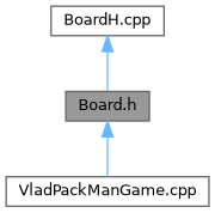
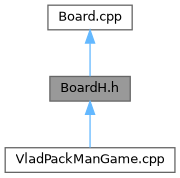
  digraph {
    node [color=grey40 fillcolor=white fontname=Helvetica fontsize=10 shape=box style=filled]
    edge [color=steelblue1 dir=back fontname=Helvetica fontsize=10 labelfontname=Helvetica labelfontsize=10 style=solid]
-   n1 [color=gray40 fillcolor=grey60 fontcolor=black height=0.2 label="Board.h" width=0.4]
+   n1 [color=gray40 fillcolor=grey60 fontcolor=black height=0.2 label="BoardH.h" width=0.4]
    n2 [height=0.2 label="VladPackManGame.cpp" width=0.4]
-   n3 [height=0.2 label="BoardH.cpp" width=0.4]
+   n3 [height=0.2 label="Board.cpp" width=0.4]
    n1 -> n2
    n3 -> n1
  }
